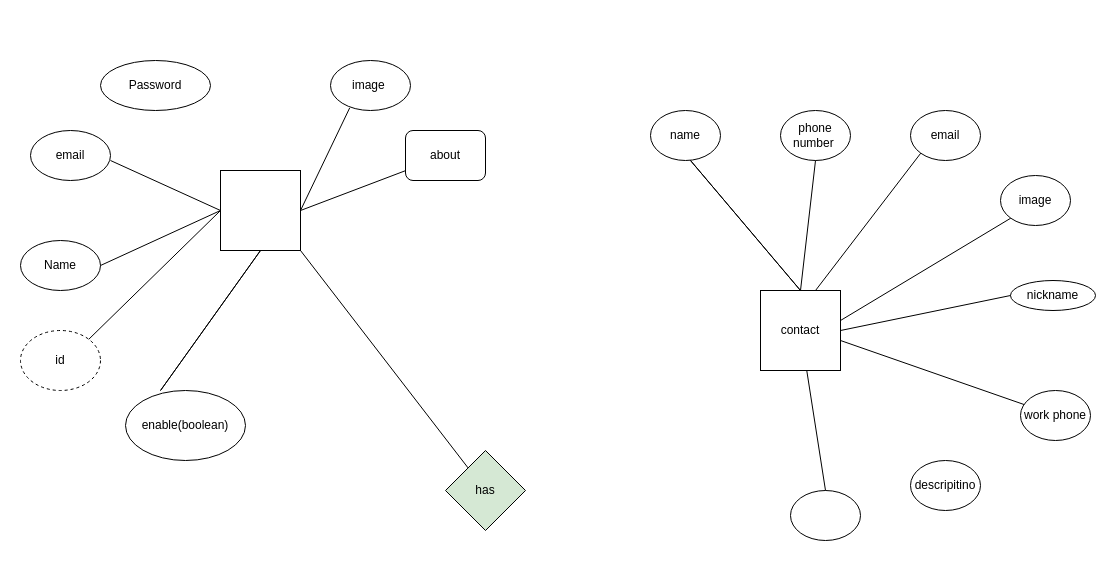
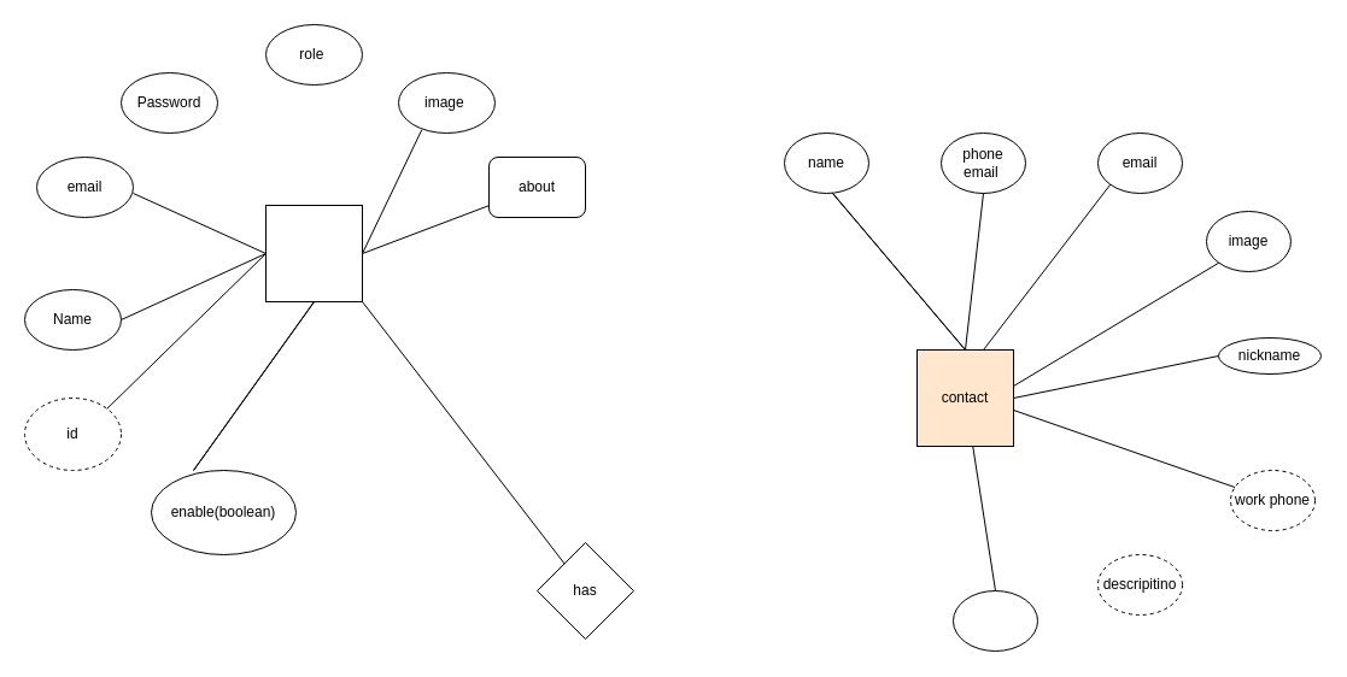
  <mxCell id="0" />
  <mxCell id="1" parent="0" />
  <mxCell id="2" value="" style="whiteSpace=wrap;html=1;aspect=fixed;" vertex="1" parent="1"><mxGeometry x="220" y="170" width="80" height="80" as="geometry" /></mxCell>
- <mxCell id="3" value="Password" style="ellipse;whiteSpace=wrap;html=1;" vertex="1" parent="1"><mxGeometry x="100" y="60" width="110" height="50" as="geometry" /></mxCell>
+ <mxCell id="3" value="Password" style="ellipse;whiteSpace=wrap;html=1;" vertex="1" parent="1"><mxGeometry x="100" y="60" width="80" height="50" as="geometry" /></mxCell>
  <mxCell id="4" value="about" style="whiteSpace=wrap;html=1;rounded=1;" vertex="1" parent="1"><mxGeometry x="405" y="130" width="80" height="50" as="geometry" /></mxCell>
  <mxCell id="5" value="email" style="ellipse;whiteSpace=wrap;html=1;" vertex="1" parent="1"><mxGeometry x="30" y="130" width="80" height="50" as="geometry" /></mxCell>
  <mxCell id="6" value="Name" style="ellipse;whiteSpace=wrap;html=1;" vertex="1" parent="1"><mxGeometry y="240" width="80" height="50" as="geometry" x="20" /></mxCell>
+ <mxCell id="7" value="role&lt;span style=&quot;white-space: pre;&quot;&gt; &lt;/span&gt;" style="ellipse;whiteSpace=wrap;html=1;" vertex="1" parent="1"><mxGeometry x="220" y="20" width="80" height="50" as="geometry" /></mxCell>
  <mxCell id="8" value="image&lt;span style=&quot;white-space: pre;&quot;&gt; &lt;/span&gt;" style="ellipse;whiteSpace=wrap;html=1;" vertex="1" parent="1"><mxGeometry x="330" y="60" width="80" height="50" as="geometry" /></mxCell>
  <mxCell id="9" value="id" style="ellipse;whiteSpace=wrap;html=1;dashed=1;" vertex="1" parent="1"><mxGeometry y="330" width="80" height="60" as="geometry" x="20" /></mxCell>
  <mxCell id="10" value="" style="endArrow=none;html=1;rounded=0;exitX=1;exitY=0.5;exitDx=0;exitDy=0;" edge="1" parent="1" source="6"><mxGeometry width="50" height="50" relative="1" as="geometry"><mxPoint x="60" y="210" as="sourcePoint" /><mxPoint x="110" y="160" as="targetPoint" /><Array as="points"><mxPoint x="220" y="210" /></Array></mxGeometry></mxCell>
  <mxCell id="11" value="" style="endArrow=none;html=1;rounded=0;entryX=0.24;entryY=0.948;entryDx=0;entryDy=0;entryPerimeter=0;" edge="1" parent="1" source="4" target="8"><mxGeometry width="50" height="50" relative="1" as="geometry"><mxPoint x="420" y="290" as="sourcePoint" /><mxPoint x="470" y="240" as="targetPoint" /><Array as="points"><mxPoint x="300" y="210" /></Array></mxGeometry></mxCell>
  <mxCell id="12" value="" style="endArrow=none;html=1;rounded=0;exitX=1;exitY=0;exitDx=0;exitDy=0;entryX=0;entryY=0.5;entryDx=0;entryDy=0;" edge="1" parent="1" source="9" target="2"><mxGeometry width="50" height="50" relative="1" as="geometry"><mxPoint x="420" y="290" as="sourcePoint" /><mxPoint x="210" y="220" as="targetPoint" /></mxGeometry></mxCell>
  <mxCell id="13" value="enable(boolean)&lt;br&gt;" style="ellipse;whiteSpace=wrap;html=1;" vertex="1" parent="1"><mxGeometry x="125" y="390" width="120" height="70" as="geometry" /></mxCell>
  <mxCell id="14" value="" style="endArrow=none;html=1;rounded=0;exitX=0.5;exitY=1;exitDx=0;exitDy=0;" edge="1" parent="1" source="2"><mxGeometry width="50" height="50" relative="1" as="geometry"><mxPoint x="420" y="280" as="sourcePoint" /><mxPoint x="260" y="250" as="targetPoint" /><Array as="points"><mxPoint x="160" y="390" /></Array></mxGeometry></mxCell>
- <mxCell id="15" value="contact" style="whiteSpace=wrap;html=1;aspect=fixed;" vertex="1" parent="1"><mxGeometry x="760" y="290" width="80" height="80" as="geometry" /></mxCell>
+ <mxCell id="15" value="contact" style="whiteSpace=wrap;html=1;aspect=fixed;fillColor=#ffe6cc;" vertex="1" parent="1"><mxGeometry x="760" y="290" width="80" height="80" as="geometry" /></mxCell>
  <mxCell id="16" value="name" style="ellipse;whiteSpace=wrap;html=1;" vertex="1" parent="1"><mxGeometry x="650" y="110" width="70" height="50" as="geometry" /></mxCell>
- <mxCell id="17" value="phone number&lt;span style=&quot;white-space: pre;&quot;&gt; &lt;/span&gt;" style="ellipse;whiteSpace=wrap;html=1;" vertex="1" parent="1"><mxGeometry x="780" y="110" width="70" height="50" as="geometry" /></mxCell>
+ <mxCell id="17" value="phone email&lt;span style=&quot;white-space: pre;&quot;&gt; &lt;/span&gt;" style="ellipse;whiteSpace=wrap;html=1;" vertex="1" parent="1"><mxGeometry x="780" y="110" width="70" height="50" as="geometry" /></mxCell>
  <mxCell id="18" value="" style="ellipse;whiteSpace=wrap;html=1;" vertex="1" parent="1"><mxGeometry x="790" y="490" width="70" height="50" as="geometry" /></mxCell>
- <mxCell id="19" value="descripitino" style="ellipse;whiteSpace=wrap;html=1;" vertex="1" parent="1"><mxGeometry x="910" y="460" width="70" height="50" as="geometry" /></mxCell>
- <mxCell id="20" value="work phone" style="ellipse;whiteSpace=wrap;html=1;" vertex="1" parent="1"><mxGeometry x="1020" y="390" width="70" height="50" as="geometry" /></mxCell>
+ <mxCell id="19" value="descripitino" style="ellipse;whiteSpace=wrap;html=1;dashed=1;" vertex="1" parent="1"><mxGeometry x="910" y="460" width="70" height="50" as="geometry" /></mxCell>
+ <mxCell id="20" value="work phone" style="ellipse;whiteSpace=wrap;html=1;dashed=1;" vertex="1" parent="1"><mxGeometry x="1020" y="390" width="70" height="50" as="geometry" /></mxCell>
  <mxCell id="21" value="nickname" style="ellipse;whiteSpace=wrap;html=1;" vertex="1" parent="1"><mxGeometry x="1010" y="280" width="85" height="30" as="geometry" /></mxCell>
  <mxCell id="22" value="image" style="ellipse;whiteSpace=wrap;html=1;" vertex="1" parent="1"><mxGeometry x="1000" y="175" width="70" height="50" as="geometry" /></mxCell>
  <mxCell id="23" value="email" style="ellipse;whiteSpace=wrap;html=1;" vertex="1" parent="1"><mxGeometry x="910" y="110" width="70" height="50" as="geometry" /></mxCell>
  <mxCell id="24" value="" style="endArrow=none;html=1;rounded=0;entryX=0.5;entryY=1;entryDx=0;entryDy=0;exitX=0;exitY=1;exitDx=0;exitDy=0;" edge="1" parent="1" source="23" target="17"><mxGeometry width="50" height="50" relative="1" as="geometry"><mxPoint x="640" y="280" as="sourcePoint" /><mxPoint x="690" y="230" as="targetPoint" /><Array as="points"><mxPoint x="815" y="290" /><mxPoint x="800" y="290" /></Array></mxGeometry></mxCell>
  <mxCell id="25" value="" style="endArrow=none;html=1;rounded=0;entryX=0.5;entryY=0;entryDx=0;entryDy=0;" edge="1" parent="1" target="15"><mxGeometry width="50" height="50" relative="1" as="geometry"><mxPoint x="800" y="290" as="sourcePoint" /><mxPoint x="690" y="230" as="targetPoint" /><Array as="points"><mxPoint x="690" y="160" /></Array></mxGeometry></mxCell>
  <mxCell id="26" value="" style="endArrow=none;html=1;rounded=0;entryX=0;entryY=0.5;entryDx=0;entryDy=0;" edge="1" parent="1" target="21"><mxGeometry width="50" height="50" relative="1" as="geometry"><mxPoint x="840" y="330" as="sourcePoint" /><mxPoint x="690" y="230" as="targetPoint" /></mxGeometry></mxCell>
  <mxCell id="27" value="" style="endArrow=none;html=1;rounded=0;entryX=0;entryY=1;entryDx=0;entryDy=0;" edge="1" parent="1" target="22"><mxGeometry width="50" height="50" relative="1" as="geometry"><mxPoint x="840" y="320" as="sourcePoint" /><mxPoint x="690" y="230" as="targetPoint" /></mxGeometry></mxCell>
  <mxCell id="28" value="" style="endArrow=none;html=1;rounded=0;" edge="1" parent="1" target="20"><mxGeometry width="50" height="50" relative="1" as="geometry"><mxPoint x="840" y="340" as="sourcePoint" /><mxPoint x="690" y="230" as="targetPoint" /></mxGeometry></mxCell>
  <mxCell id="29" value="" style="endArrow=none;html=1;rounded=0;entryX=0.5;entryY=0;entryDx=0;entryDy=0;" edge="1" parent="1" source="15" target="18"><mxGeometry width="50" height="50" relative="1" as="geometry"><mxPoint x="640" y="280" as="sourcePoint" /><mxPoint x="690" y="230" as="targetPoint" /></mxGeometry></mxCell>
- <mxCell id="30" value="has" style="rhombus;whiteSpace=wrap;html=1;fillColor=#d5e8d4;" vertex="1" parent="1"><mxGeometry x="445" y="450" width="80" height="80" as="geometry" /></mxCell>
+ <mxCell id="30" value="has" style="rhombus;whiteSpace=wrap;html=1;" vertex="1" parent="1"><mxGeometry x="445" y="450" width="80" height="80" as="geometry" /></mxCell>
  <mxCell id="31" value="" style="endArrow=none;html=1;rounded=0;" edge="1" parent="1" target="30"><mxGeometry width="50" height="50" relative="1" as="geometry"><mxPoint x="300" y="250" as="sourcePoint" /><mxPoint x="690" y="220" as="targetPoint" /></mxGeometry></mxCell>
